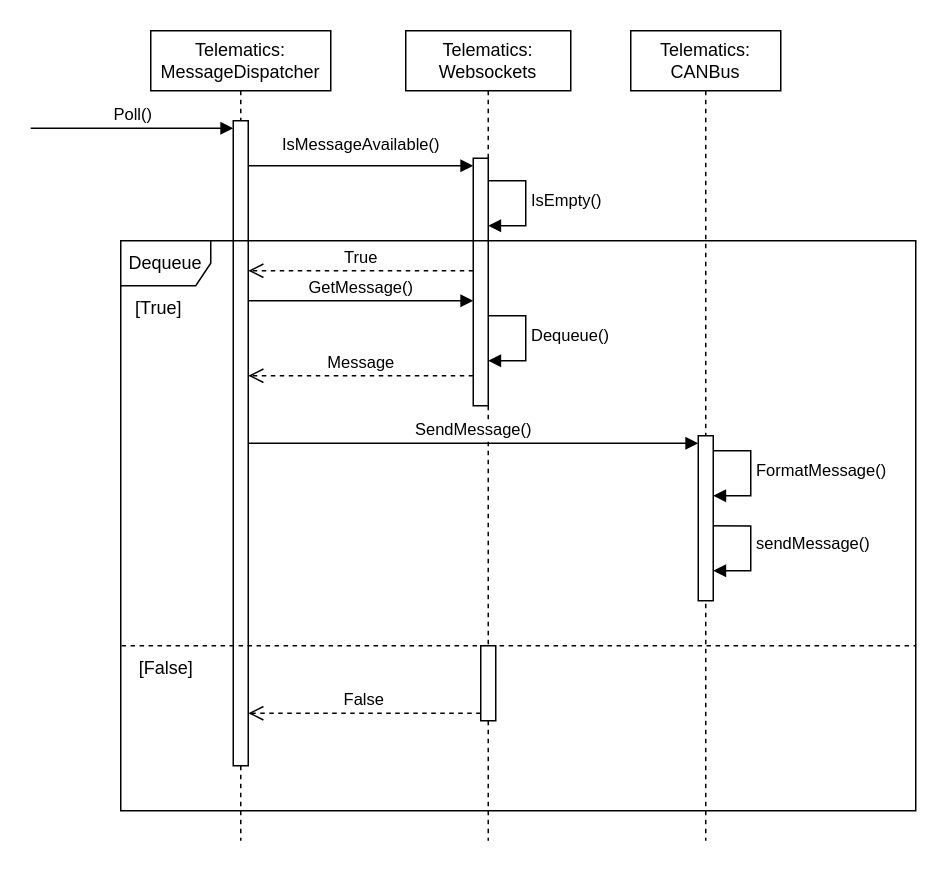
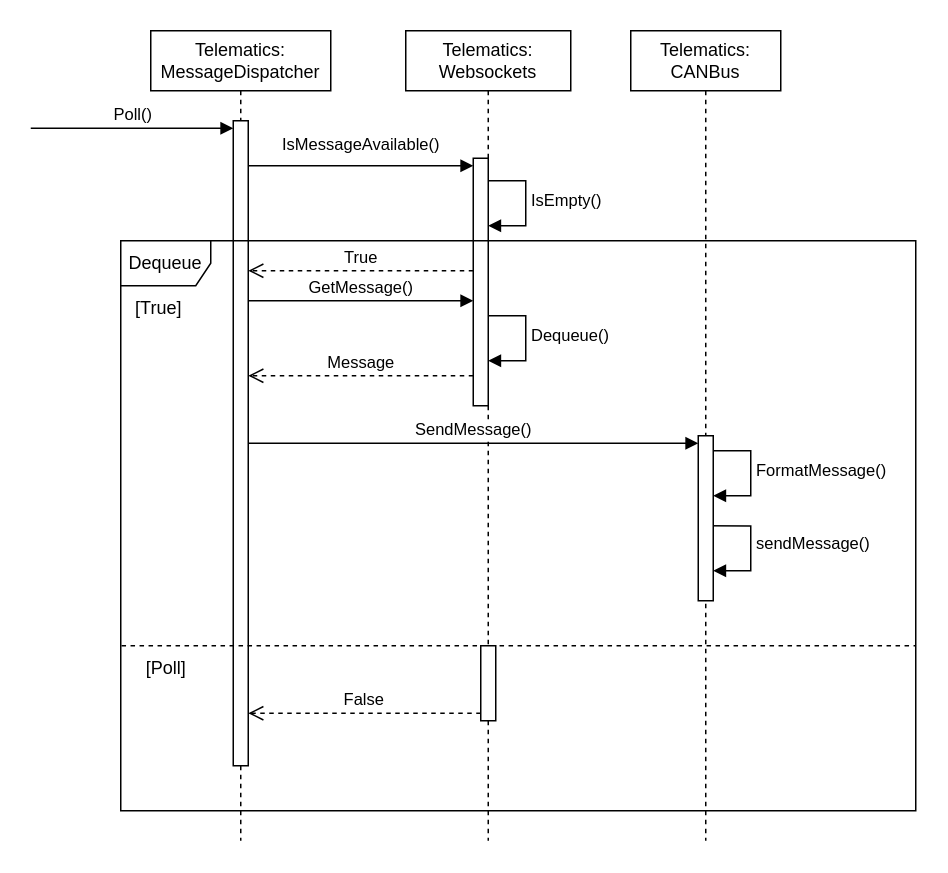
  <mxCell id="0" />
  <mxCell id="1" parent="0" />
  <mxCell id="2" value="sendMessage()" style="html=1;align=left;spacingLeft=2;endArrow=block;rounded=0;edgeStyle=orthogonalEdgeStyle;curved=0;rounded=0;" edge="1" parent="1"><mxGeometry relative="1" as="geometry"><mxPoint x="470" y="350.06" as="sourcePoint" /><Array as="points"><mxPoint x="500" y="380.06" /></Array><mxPoint x="475" y="380.001" as="targetPoint" /></mxGeometry></mxCell>
  <mxCell id="3" value="FormatMessage()" style="html=1;align=left;spacingLeft=2;endArrow=block;rounded=0;edgeStyle=orthogonalEdgeStyle;curved=0;rounded=0;" edge="1" parent="1"><mxGeometry relative="1" as="geometry"><mxPoint x="470" y="300" as="sourcePoint" /><Array as="points"><mxPoint x="500" y="330" /></Array><mxPoint x="475" y="329.999" as="targetPoint" /></mxGeometry></mxCell>
  <mxCell id="4" value="Dequeue()" style="html=1;align=left;spacingLeft=2;endArrow=block;rounded=0;edgeStyle=orthogonalEdgeStyle;curved=0;rounded=0;" edge="1" parent="1"><mxGeometry relative="1" as="geometry"><mxPoint x="320" y="210" as="sourcePoint" /><Array as="points"><mxPoint x="350" y="240" /></Array><mxPoint x="325" y="240" as="targetPoint" /></mxGeometry></mxCell>
  <mxCell id="5" value="IsEmpty()" style="html=1;align=left;spacingLeft=2;endArrow=block;rounded=0;edgeStyle=orthogonalEdgeStyle;curved=0;rounded=0;" edge="1" parent="1"><mxGeometry relative="1" as="geometry"><mxPoint x="320" y="120" as="sourcePoint" /><Array as="points"><mxPoint x="350" y="150" /></Array><mxPoint x="325" y="150" as="targetPoint" /></mxGeometry></mxCell>
  <mxCell id="6" value="Telematics: Websockets" style="shape=umlLifeline;perimeter=lifelinePerimeter;whiteSpace=wrap;html=1;container=1;dropTarget=0;collapsible=0;recursiveResize=0;outlineConnect=0;portConstraint=eastwest;newEdgeStyle={&quot;edgeStyle&quot;:&quot;elbowEdgeStyle&quot;,&quot;elbow&quot;:&quot;vertical&quot;,&quot;curved&quot;:0,&quot;rounded&quot;:0};" vertex="1" parent="1"><mxGeometry x="270" y="20" width="110" height="540" as="geometry" /></mxCell>
  <mxCell id="7" value="" style="html=1;points=[[0,0,0,0,5],[0,1,0,0,-5],[1,0,0,0,5],[1,1,0,0,-5]];perimeter=orthogonalPerimeter;outlineConnect=0;targetShapes=umlLifeline;portConstraint=eastwest;newEdgeStyle={&quot;curved&quot;:0,&quot;rounded&quot;:0};" vertex="1" parent="6"><mxGeometry x="45" y="85" width="10" height="165" as="geometry" /></mxCell>
  <mxCell id="8" value="Telematics: CANBus" style="shape=umlLifeline;perimeter=lifelinePerimeter;whiteSpace=wrap;html=1;container=1;dropTarget=0;collapsible=0;recursiveResize=0;outlineConnect=0;portConstraint=eastwest;newEdgeStyle={&quot;edgeStyle&quot;:&quot;elbowEdgeStyle&quot;,&quot;elbow&quot;:&quot;vertical&quot;,&quot;curved&quot;:0,&quot;rounded&quot;:0};" vertex="1" parent="1"><mxGeometry x="420" y="20" width="100" height="540" as="geometry" /></mxCell>
  <mxCell id="9" value="" style="html=1;points=[[0,0,0,0,5],[0,1,0,0,-5],[1,0,0,0,5],[1,1,0,0,-5]];perimeter=orthogonalPerimeter;outlineConnect=0;targetShapes=umlLifeline;portConstraint=eastwest;newEdgeStyle={&quot;curved&quot;:0,&quot;rounded&quot;:0};" vertex="1" parent="8"><mxGeometry x="45" y="270" width="10" height="110" as="geometry" /></mxCell>
  <mxCell id="10" value="Telematics: MessageDispatcher" style="shape=umlLifeline;perimeter=lifelinePerimeter;whiteSpace=wrap;html=1;container=1;dropTarget=0;collapsible=0;recursiveResize=0;outlineConnect=0;portConstraint=eastwest;newEdgeStyle={&quot;edgeStyle&quot;:&quot;elbowEdgeStyle&quot;,&quot;elbow&quot;:&quot;vertical&quot;,&quot;curved&quot;:0,&quot;rounded&quot;:0};" vertex="1" parent="1"><mxGeometry x="100" y="20" width="120" height="540" as="geometry" /></mxCell>
  <mxCell id="11" value="" style="html=1;points=[[0,0,0,0,5],[0,1,0,0,-5],[1,0,0,0,5],[1,1,0,0,-5]];perimeter=orthogonalPerimeter;outlineConnect=0;targetShapes=umlLifeline;portConstraint=eastwest;newEdgeStyle={&quot;curved&quot;:0,&quot;rounded&quot;:0};" vertex="1" parent="10"><mxGeometry x="55" y="60" width="10" height="430" as="geometry" /></mxCell>
  <mxCell id="12" value="Poll()" style="html=1;verticalAlign=bottom;endArrow=block;curved=0;rounded=0;entryX=0;entryY=0;entryDx=0;entryDy=5;entryPerimeter=0;" edge="1" parent="1" target="11"><mxGeometry width="80" relative="1" as="geometry"><mxPoint x="20" y="85" as="sourcePoint" /><mxPoint x="150" y="90" as="targetPoint" /></mxGeometry></mxCell>
  <mxCell id="13" value="IsMessageAvailable()" style="html=1;verticalAlign=bottom;endArrow=block;curved=0;rounded=0;entryX=0;entryY=0;entryDx=0;entryDy=5;entryPerimeter=0;" edge="1" parent="1" source="11" target="7"><mxGeometry y="5" width="80" relative="1" as="geometry"><mxPoint x="180" y="190" as="sourcePoint" /><mxPoint x="260" y="190" as="targetPoint" /><mxPoint as="offset" /></mxGeometry></mxCell>
  <mxCell id="14" value="True" style="html=1;verticalAlign=bottom;endArrow=open;dashed=1;endSize=8;curved=0;rounded=0;" edge="1" parent="1"><mxGeometry relative="1" as="geometry"><mxPoint x="315" y="180" as="sourcePoint" /><mxPoint x="165" y="180" as="targetPoint" /></mxGeometry></mxCell>
  <mxCell id="15" value="GetMessage()" style="html=1;verticalAlign=bottom;endArrow=block;curved=0;rounded=0;" edge="1" parent="1"><mxGeometry width="80" relative="1" as="geometry"><mxPoint x="165" y="200" as="sourcePoint" /><mxPoint x="315" y="200" as="targetPoint" /></mxGeometry></mxCell>
  <mxCell id="16" value="Message" style="html=1;verticalAlign=bottom;endArrow=open;dashed=1;endSize=8;curved=0;rounded=0;" edge="1" parent="1"><mxGeometry relative="1" as="geometry"><mxPoint x="315" y="250" as="sourcePoint" /><mxPoint x="165" y="250" as="targetPoint" /><mxPoint as="offset" /></mxGeometry></mxCell>
  <mxCell id="17" value="SendMessage()" style="html=1;verticalAlign=bottom;endArrow=block;curved=0;rounded=0;entryX=0;entryY=0;entryDx=0;entryDy=5;entryPerimeter=0;" edge="1" parent="1" target="9"><mxGeometry width="80" relative="1" as="geometry"><mxPoint x="165" y="295" as="sourcePoint" /><mxPoint x="280" y="310" as="targetPoint" /></mxGeometry></mxCell>
  <mxCell id="18" value="Dequeue" style="shape=umlFrame;whiteSpace=wrap;html=1;pointerEvents=0;" vertex="1" parent="1"><mxGeometry x="80" y="160" width="530" height="380" as="geometry" /></mxCell>
  <mxCell id="19" value="[True]" style="text;html=1;align=center;verticalAlign=middle;resizable=0;points=[];autosize=1;strokeColor=none;fillColor=none;" vertex="1" parent="1"><mxGeometry x="80" y="190" width="50" height="30" as="geometry" /></mxCell>
  <mxCell id="20" value="" style="endArrow=none;dashed=1;html=1;rounded=0;entryX=1.002;entryY=0.63;entryDx=0;entryDy=0;entryPerimeter=0;exitX=0.003;exitY=0.63;exitDx=0;exitDy=0;exitPerimeter=0;" edge="1" parent="1"><mxGeometry width="50" height="50" relative="1" as="geometry"><mxPoint x="80.53" y="430" as="sourcePoint" /><mxPoint x="610" y="430" as="targetPoint" /></mxGeometry></mxCell>
- <mxCell id="21" value="[False]" style="text;html=1;align=center;verticalAlign=middle;resizable=0;points=[];autosize=1;strokeColor=none;fillColor=none;" vertex="1" parent="1"><mxGeometry x="80" y="430" width="60" height="30" as="geometry" /></mxCell>
+ <mxCell id="21" value="[Poll]" style="text;html=1;align=center;verticalAlign=middle;resizable=0;points=[];autosize=1;strokeColor=none;fillColor=none;" vertex="1" parent="1"><mxGeometry x="80" y="430" width="60" height="30" as="geometry" /></mxCell>
  <mxCell id="22" value="" style="html=1;points=[[0,0,0,0,5],[0,1,0,0,-5],[1,0,0,0,5],[1,1,0,0,-5]];perimeter=orthogonalPerimeter;outlineConnect=0;targetShapes=umlLifeline;portConstraint=eastwest;newEdgeStyle={&quot;curved&quot;:0,&quot;rounded&quot;:0};" vertex="1" parent="1"><mxGeometry x="320" y="430" width="10" height="50" as="geometry" /></mxCell>
  <mxCell id="23" value="False" style="html=1;verticalAlign=bottom;endArrow=open;dashed=1;endSize=8;curved=0;rounded=0;exitX=0;exitY=1;exitDx=0;exitDy=-5;exitPerimeter=0;" edge="1" parent="1" source="22" target="11"><mxGeometry relative="1" as="geometry"><mxPoint x="280" y="470" as="sourcePoint" /><mxPoint x="200" y="470" as="targetPoint" /></mxGeometry></mxCell>
